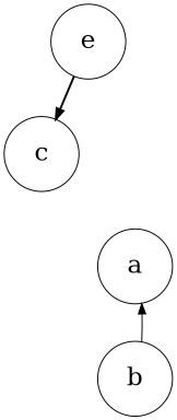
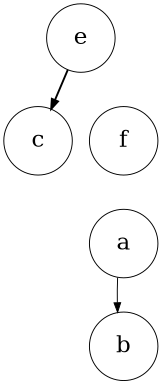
  digraph {
    node [fixedsize=true fontsize=24 shape=circle]
    a [height=1.0 width=1.0]
    b [height=1.0 width=1.0]
    c [height=1.0 width=1.0]
    e [height=1.0 width=1.0]
-   b -> a
+   f [height=1.0 width=1.0]
+   a -> b
    e -> c [penwidth=2]
+   e -> f [style=invis]
+   f -> a [style=invis]
  }
